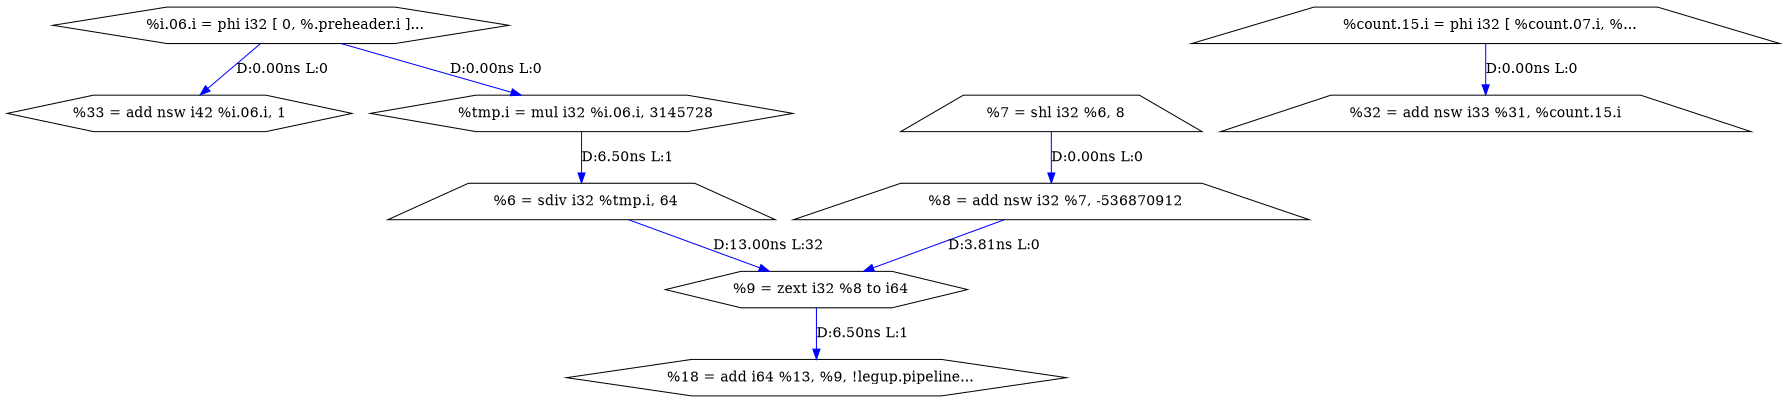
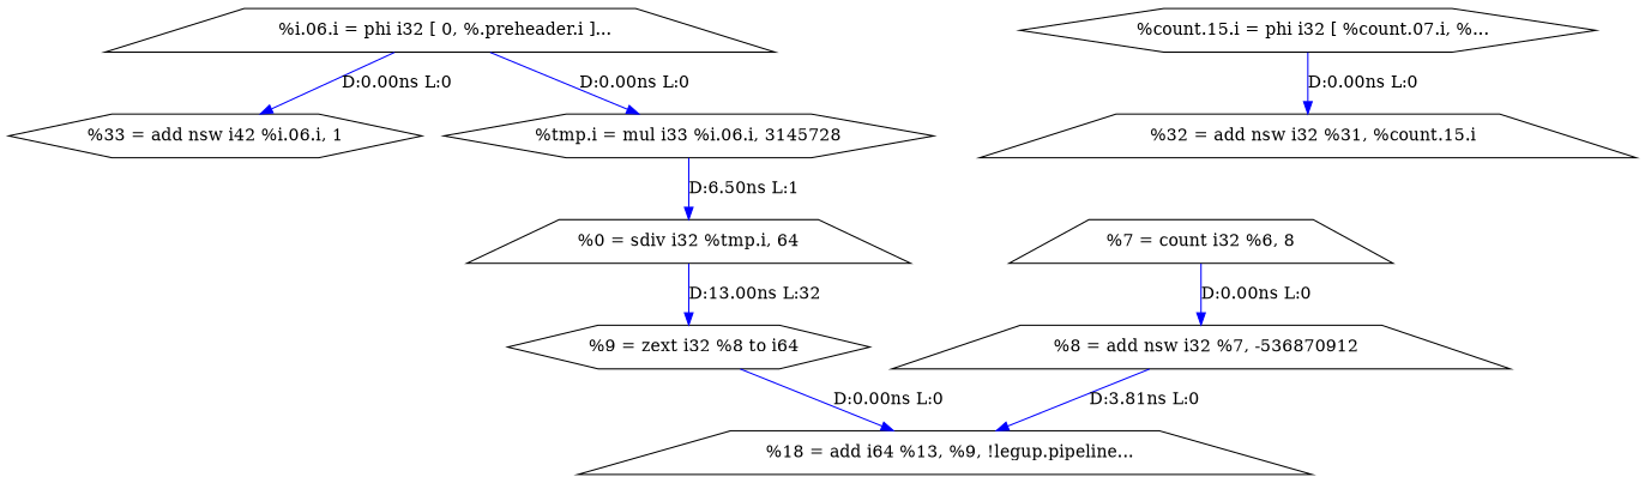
  digraph {
    node [shape=trapezium]
    edge [color=blue]
    n1 [label="%33 = add nsw i42 %i.06.i, 1" shape=hexagon]
-   n2 [label="  %i.06.i = phi i32 [ 0, %.preheader.i ]..." shape=hexagon]
-   n3 [label="  %tmp.i = mul i32 %i.06.i, 3145728" shape=hexagon]
-   n4 [label="  %6 = sdiv i32 %tmp.i, 64"]
+   n2 [label="  %i.06.i = phi i32 [ 0, %.preheader.i ]..."]
+   n3 [label="%tmp.i = mul i33 %i.06.i, 3145728" shape=hexagon]
+   n4 [label="%0 = sdiv i32 %tmp.i, 64"]
    n5 [label="  %9 = zext i32 %8 to i64" shape=hexagon]
-   n6 [label="%32 = add nsw i33 %31, %count.15.i"]
-   n7 [label="  %count.15.i = phi i32 [ %count.07.i, %..."]
-   n8 [label="  %7 = shl i32 %6, 8"]
+   n6 [label="  %32 = add nsw i32 %31, %count.15.i"]
+   n7 [label="  %count.15.i = phi i32 [ %count.07.i, %..." shape=hexagon]
+   n8 [label="%7 = count i32 %6, 8"]
    n9 [label="  %8 = add nsw i32 %7, -536870912"]
-   n10 [label="  %18 = add i64 %13, %9, !legup.pipeline..." shape=hexagon]
+   n10 [label="  %18 = add i64 %13, %9, !legup.pipeline..."]
    n2 -> n1 [label="D:0.00ns L:0"]
    n2 -> n3 [label="D:0.00ns L:0"]
    n3 -> n4 [label="D:6.50ns L:1"]
    n4 -> n5 [label="D:13.00ns L:32"]
-   n5 -> n10 [label="D:6.50ns L:1"]
+   n5 -> n10 [label="D:0.00ns L:0"]
    n7 -> n6 [label="D:0.00ns L:0"]
    n8 -> n9 [label="D:0.00ns L:0"]
-   n9 -> n5 [label="D:3.81ns L:0"]
+   n9 -> n10 [label="D:3.81ns L:0"]
  }
